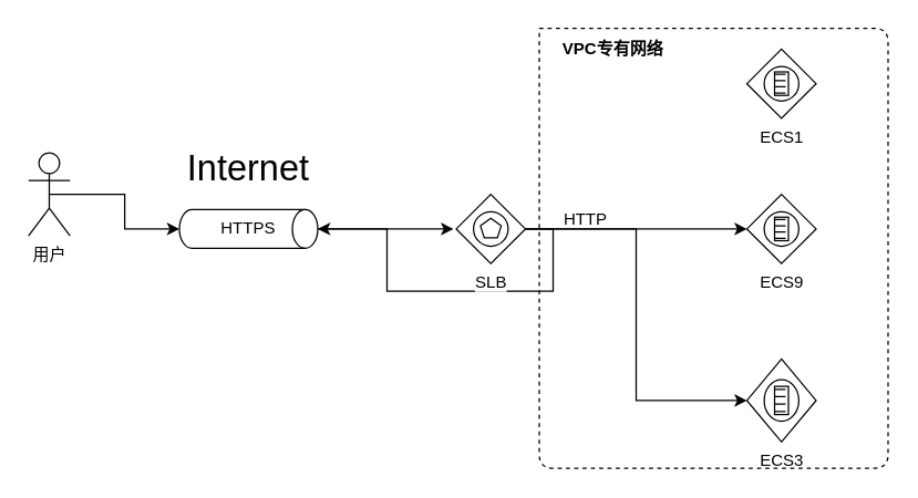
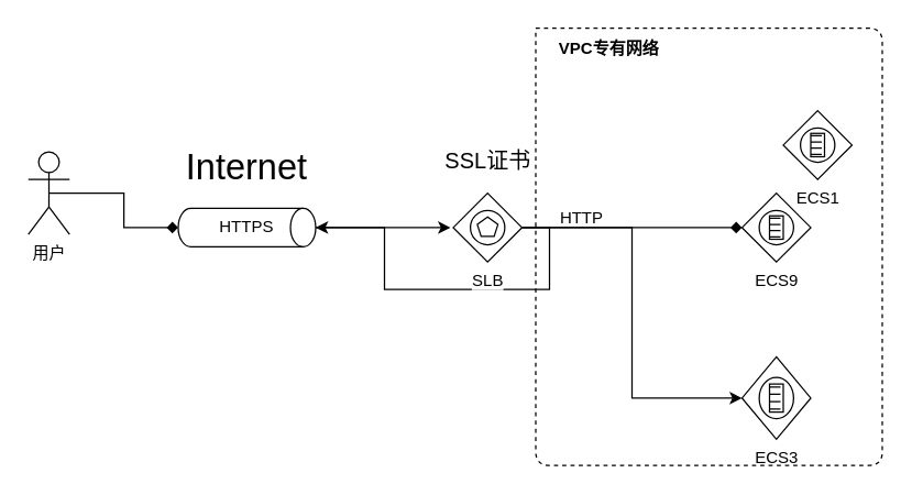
  <mxCell id="0" />
  <mxCell id="1" parent="0" />
- <mxCell id="2" style="edgeStyle=orthogonalEdgeStyle;rounded=0;orthogonalLoop=1;jettySize=auto;html=1;exitX=0.5;exitY=0.5;exitDx=0;exitDy=0;exitPerimeter=0;entryX=0;entryY=0.5;entryDx=0;entryDy=0;entryPerimeter=0;" edge="1" parent="1" source="3" target="6"><mxGeometry relative="1" as="geometry" /></mxCell>
+ <mxCell id="2" style="edgeStyle=orthogonalEdgeStyle;rounded=0;orthogonalLoop=1;jettySize=auto;html=1;exitX=0.5;exitY=0.5;exitDx=0;exitDy=0;exitPerimeter=0;entryX=0;entryY=0.5;entryDx=0;entryDy=0;entryPerimeter=0;endArrow=diamond;" edge="1" parent="1" source="3" target="6"><mxGeometry relative="1" as="geometry" /></mxCell>
  <mxCell id="3" value="用户" style="shape=umlActor;verticalLabelPosition=bottom;labelBackgroundColor=#ffffff;verticalAlign=top;html=1;outlineConnect=0;" vertex="1" parent="1"><mxGeometry x="20" y="110" width="30" height="60" as="geometry" /></mxCell>
- <mxCell id="4" value="ECS1" style="shape=mxgraph.bpmn.shape;html=1;verticalLabelPosition=bottom;labelBackgroundColor=#ffffff;verticalAlign=top;align=center;perimeter=rhombusPerimeter;background=gateway;outlineConnect=0;outline=standard;symbol=conditional;" vertex="1" parent="1"><mxGeometry x="539" y="35" width="50" height="50" as="geometry" /></mxCell>
+ <mxCell id="4" value="ECS1" style="shape=mxgraph.bpmn.shape;html=1;verticalLabelPosition=bottom;labelBackgroundColor=#ffffff;verticalAlign=top;align=center;perimeter=rhombusPerimeter;background=gateway;outlineConnect=0;outline=standard;symbol=conditional;" vertex="1" parent="1"><mxGeometry x="569" y="80" width="50" height="50" as="geometry" /></mxCell>
  <mxCell id="5" style="edgeStyle=orthogonalEdgeStyle;rounded=0;orthogonalLoop=1;jettySize=auto;html=1;exitX=1;exitY=0.5;exitDx=0;exitDy=0;exitPerimeter=0;" edge="1" parent="1" source="6"><mxGeometry relative="1" as="geometry"><mxPoint x="327" y="165" as="targetPoint" /></mxGeometry></mxCell>
  <mxCell id="6" value="HTTPS" style="strokeWidth=1;html=1;shape=mxgraph.flowchart.direct_data;whiteSpace=wrap;" vertex="1" parent="1"><mxGeometry x="129" y="151" width="100" height="28" as="geometry" /></mxCell>
  <mxCell id="7" style="edgeStyle=orthogonalEdgeStyle;rounded=0;orthogonalLoop=1;jettySize=auto;html=1;exitX=1;exitY=0.5;exitDx=0;exitDy=0;" edge="1" parent="1" source="10" target="6"><mxGeometry relative="1" as="geometry" /></mxCell>
- <mxCell id="8" style="edgeStyle=orthogonalEdgeStyle;rounded=0;orthogonalLoop=1;jettySize=auto;html=1;exitX=1;exitY=0.5;exitDx=0;exitDy=0;entryX=0;entryY=0.5;entryDx=0;entryDy=0;" edge="1" parent="1" source="10" target="11"><mxGeometry relative="1" as="geometry" /></mxCell>
+ <mxCell id="8" style="edgeStyle=orthogonalEdgeStyle;rounded=0;orthogonalLoop=1;jettySize=auto;html=1;exitX=1;exitY=0.5;exitDx=0;exitDy=0;entryX=0;entryY=0.5;entryDx=0;entryDy=0;endArrow=diamond;" edge="1" parent="1" source="10" target="11"><mxGeometry relative="1" as="geometry" /></mxCell>
  <mxCell id="9" style="edgeStyle=orthogonalEdgeStyle;rounded=0;orthogonalLoop=1;jettySize=auto;html=1;exitX=1;exitY=0.5;exitDx=0;exitDy=0;entryX=0;entryY=0.5;entryDx=0;entryDy=0;" edge="1" parent="1" source="10" target="12"><mxGeometry relative="1" as="geometry" /></mxCell>
  <mxCell id="10" value="SLB" style="shape=mxgraph.bpmn.shape;html=1;verticalLabelPosition=bottom;labelBackgroundColor=#ffffff;verticalAlign=top;align=center;perimeter=rhombusPerimeter;background=gateway;outlineConnect=0;outline=standard;symbol=multiple;strokeWidth=1;" vertex="1" parent="1"><mxGeometry x="329" y="140" width="50" height="50" as="geometry" /></mxCell>
  <mxCell id="11" value="ECS9" style="shape=mxgraph.bpmn.shape;html=1;verticalLabelPosition=bottom;labelBackgroundColor=#ffffff;verticalAlign=top;align=center;perimeter=rhombusPerimeter;background=gateway;outlineConnect=0;outline=standard;symbol=conditional;" vertex="1" parent="1"><mxGeometry x="539" y="140" width="50" height="50" as="geometry" /></mxCell>
  <mxCell id="12" value="ECS3" style="shape=mxgraph.bpmn.shape;html=1;verticalLabelPosition=bottom;labelBackgroundColor=#ffffff;verticalAlign=top;align=center;perimeter=rhombusPerimeter;background=gateway;outlineConnect=0;outline=standard;symbol=conditional;" vertex="1" parent="1"><mxGeometry x="539" y="259" width="50" height="60" as="geometry" /></mxCell>
  <mxCell id="13" value="HTTP" style="text;html=1;resizable=0;points=[];autosize=1;align=left;verticalAlign=top;spacingTop=-4;" vertex="1" parent="1"><mxGeometry x="405" y="148" width="41" height="14" as="geometry" /></mxCell>
  <mxCell id="14" value="" style="endArrow=none;dashed=1;html=1;" edge="1" parent="1"><mxGeometry width="50" height="50" relative="1" as="geometry"><mxPoint x="389" y="20" as="sourcePoint" /><mxPoint x="389" y="20" as="targetPoint" /><Array as="points"><mxPoint x="641" y="20" /><mxPoint x="641" y="338" /><mxPoint x="389" y="338" /></Array></mxGeometry></mxCell>
  <mxCell id="15" value="VPC专有网络" style="text;html=1;strokeColor=none;fillColor=none;align=center;verticalAlign=middle;whiteSpace=wrap;rounded=0;fontStyle=1" vertex="1" parent="1"><mxGeometry x="394" y="25" width="97" height="20" as="geometry" /></mxCell>
  <mxCell id="16" value="Internet" style="text;html=1;strokeColor=none;fillColor=none;align=center;verticalAlign=middle;whiteSpace=wrap;rounded=0;fontSize=26;" vertex="1" parent="1"><mxGeometry x="137" y="106" width="84" height="30" as="geometry" /></mxCell>
+ <mxCell id="17" value="SSL证书" style="text;html=1;strokeColor=none;fillColor=none;align=center;verticalAlign=middle;whiteSpace=wrap;rounded=0;fontSize=16;" vertex="1" parent="1"><mxGeometry x="319.5" y="106" width="69" height="20" as="geometry" /></mxCell>
